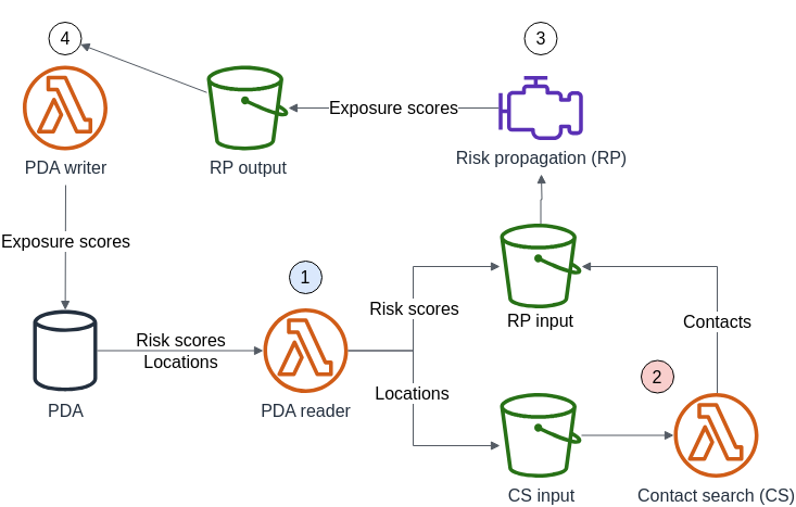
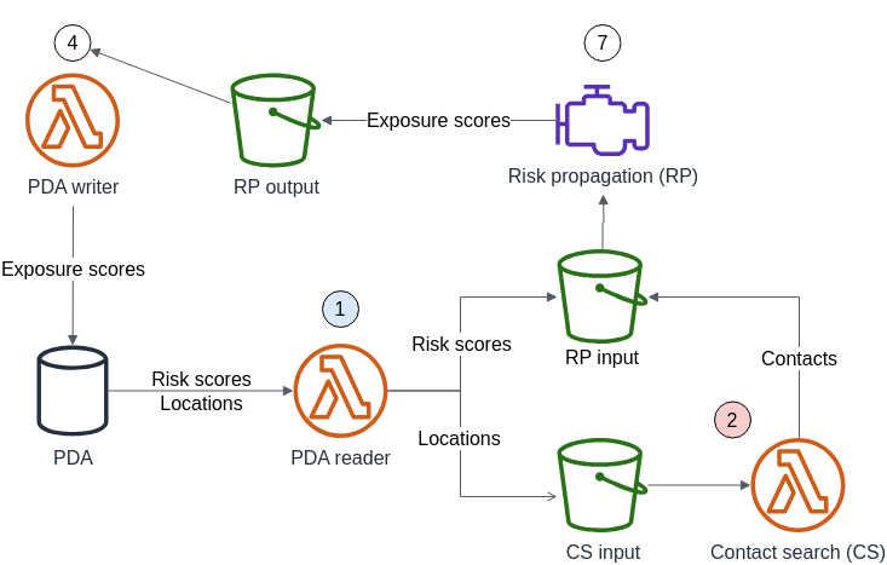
  <mxCell id="0" />
  <mxCell id="1" parent="0" />
  <mxCell id="2" value="PDA" style="outlineConnect=0;fontColor=#232F3E;gradientColor=none;fillColor=#232F3E;strokeColor=none;dashed=0;verticalLabelPosition=bottom;verticalAlign=top;align=center;html=1;fontSize=16;fontStyle=0;aspect=fixed;pointerEvents=1;shape=mxgraph.aws4.generic_database;" vertex="1" parent="1"><mxGeometry x="30" y="283.5" width="59" height="78" as="geometry" /></mxCell>
  <mxCell id="3" value="PDA reader" style="outlineConnect=0;fontColor=#232F3E;gradientColor=none;fillColor=#D05C17;strokeColor=none;dashed=0;verticalLabelPosition=bottom;verticalAlign=top;align=center;html=1;fontSize=16;fontStyle=0;aspect=fixed;pointerEvents=1;shape=mxgraph.aws4.lambda_function;" vertex="1" parent="1"><mxGeometry x="242" y="283.5" width="78" height="78" as="geometry" /></mxCell>
  <mxCell id="4" value="PDA writer" style="outlineConnect=0;fontColor=#232F3E;gradientColor=none;fillColor=#D05C17;strokeColor=none;dashed=0;verticalLabelPosition=bottom;verticalAlign=top;align=center;html=1;fontSize=16;fontStyle=0;aspect=fixed;pointerEvents=1;shape=mxgraph.aws4.lambda_function;" vertex="1" parent="1"><mxGeometry x="20.5" y="60" width="78" height="78" as="geometry" /></mxCell>
  <mxCell id="5" value="RP output" style="outlineConnect=0;fontColor=#232F3E;gradientColor=none;fillColor=#277116;strokeColor=none;dashed=0;verticalLabelPosition=bottom;verticalAlign=top;align=center;html=1;fontSize=16;fontStyle=0;aspect=fixed;pointerEvents=1;shape=mxgraph.aws4.bucket;" vertex="1" parent="1"><mxGeometry x="190" y="60" width="75" height="78" as="geometry" /></mxCell>
  <mxCell id="6" value="CS input" style="outlineConnect=0;fontColor=#232F3E;gradientColor=none;fillColor=#277116;strokeColor=none;dashed=0;verticalLabelPosition=bottom;verticalAlign=top;align=center;html=1;fontSize=16;fontStyle=0;aspect=fixed;pointerEvents=1;shape=mxgraph.aws4.bucket;" vertex="1" parent="1"><mxGeometry x="460" y="361.5" width="75" height="78" as="geometry" /></mxCell>
  <mxCell id="7" value="" style="outlineConnect=0;fontColor=#232F3E;gradientColor=none;fillColor=#277116;strokeColor=none;dashed=0;verticalLabelPosition=bottom;verticalAlign=top;align=center;html=1;fontSize=16;fontStyle=0;aspect=fixed;pointerEvents=1;shape=mxgraph.aws4.bucket;" vertex="1" parent="1"><mxGeometry x="460" y="205.5" width="75" height="78" as="geometry" /></mxCell>
  <mxCell id="8" value="Risk propagation (RP)" style="outlineConnect=0;fontColor=#232F3E;gradientColor=none;fillColor=#5A30B5;strokeColor=none;dashed=0;verticalLabelPosition=bottom;verticalAlign=top;align=center;html=1;fontSize=16;fontStyle=0;aspect=fixed;pointerEvents=1;shape=mxgraph.aws4.emr_engine;" vertex="1" parent="1"><mxGeometry x="458.5" y="69.5" width="78" height="59" as="geometry" /></mxCell>
  <mxCell id="9" value="Contact search (CS)" style="outlineConnect=0;fontColor=#232F3E;gradientColor=none;fillColor=#D05C17;strokeColor=none;dashed=0;verticalLabelPosition=bottom;verticalAlign=top;align=center;html=1;fontSize=16;fontStyle=0;aspect=fixed;pointerEvents=1;shape=mxgraph.aws4.lambda_function;" vertex="1" parent="1"><mxGeometry x="620" y="361.5" width="78" height="78" as="geometry" /></mxCell>
  <mxCell id="10" value="&lt;div style=&quot;font-size: 16px;&quot;&gt;Risk scores&lt;/div&gt;&lt;div style=&quot;font-size: 16px;&quot;&gt;Locations&lt;/div&gt;" style="html=1;endArrow=block;elbow=vertical;startArrow=none;endFill=1;strokeColor=#545B64;rounded=0;fontSize=16;labelBackgroundColor=none;" edge="1" parent="1" source="2" target="3"><mxGeometry width="100" relative="1" as="geometry"><mxPoint x="110" y="297.497" as="sourcePoint" /><mxPoint x="241" y="310.63" as="targetPoint" /></mxGeometry></mxCell>
  <mxCell id="11" value="" style="html=1;endArrow=block;elbow=vertical;startArrow=none;endFill=1;strokeColor=#545B64;rounded=0;fontSize=16;edgeStyle=orthogonalEdgeStyle;" edge="1" parent="1" source="3" target="7"><mxGeometry width="100" relative="1" as="geometry"><mxPoint x="249" y="277.497" as="sourcePoint" /><mxPoint x="380" y="290.63" as="targetPoint" /><Array as="points"><mxPoint x="380" y="323" /><mxPoint x="380" y="245" /></Array></mxGeometry></mxCell>
  <mxCell id="12" value="Risk scores" style="edgeLabel;html=1;align=center;verticalAlign=middle;resizable=0;points=[];fontSize=16;" connectable="0" vertex="1" parent="11"><mxGeometry x="-0.016" y="2" relative="1" as="geometry"><mxPoint x="2" y="8" as="offset" /></mxGeometry></mxCell>
- <mxCell id="13" value="" style="html=1;endArrow=block;elbow=vertical;startArrow=none;endFill=1;strokeColor=#545B64;rounded=0;fontSize=16;edgeStyle=orthogonalEdgeStyle;" edge="1" parent="1" source="3" target="6"><mxGeometry x="-0.231" y="10" width="100" relative="1" as="geometry"><mxPoint x="305.5" y="303.441" as="sourcePoint" /><mxPoint x="417.5" y="297.499" as="targetPoint" /><Array as="points"><mxPoint x="380" y="323" /><mxPoint x="380" y="410" /></Array><mxPoint y="1" as="offset" /></mxGeometry></mxCell>
+ <mxCell id="13" value="" style="html=1;endArrow=open;elbow=vertical;startArrow=none;endFill=1;strokeColor=#545B64;rounded=0;fontSize=16;edgeStyle=orthogonalEdgeStyle;" edge="1" parent="1" source="3" target="6"><mxGeometry x="-0.231" y="10" width="100" relative="1" as="geometry"><mxPoint x="305.5" y="303.441" as="sourcePoint" /><mxPoint x="417.5" y="297.499" as="targetPoint" /><Array as="points"><mxPoint x="380" y="323" /><mxPoint x="380" y="410" /></Array><mxPoint y="1" as="offset" /></mxGeometry></mxCell>
  <mxCell id="14" value="Locations" style="edgeLabel;html=1;align=center;verticalAlign=middle;resizable=0;points=[];fontSize=16;" connectable="0" vertex="1" parent="13"><mxGeometry x="-0.143" y="-2" relative="1" as="geometry"><mxPoint y="2" as="offset" /></mxGeometry></mxCell>
  <mxCell id="15" value="" style="html=1;endArrow=block;elbow=vertical;startArrow=none;endFill=1;strokeColor=#545B64;rounded=0;fontSize=16;edgeStyle=orthogonalEdgeStyle;" edge="1" parent="1" source="6" target="9"><mxGeometry width="100" relative="1" as="geometry"><mxPoint x="491.5" y="429.501" as="sourcePoint" /><mxPoint x="603.5" y="501.989" as="targetPoint" /><Array as="points" /></mxGeometry></mxCell>
  <mxCell id="16" value="" style="html=1;endArrow=block;elbow=vertical;startArrow=none;endFill=1;strokeColor=#545B64;rounded=0;fontSize=16;edgeStyle=orthogonalEdgeStyle;" edge="1" parent="1" source="9" target="7"><mxGeometry width="100" relative="1" as="geometry"><mxPoint x="571.5" y="270.926" as="sourcePoint" /><mxPoint x="702.598" y="139.5" as="targetPoint" /><Array as="points"><mxPoint x="660" y="245" /></Array></mxGeometry></mxCell>
  <mxCell id="17" value="Contacts" style="edgeLabel;html=1;align=center;verticalAlign=middle;resizable=0;points=[];fontSize=16;" connectable="0" vertex="1" parent="16"><mxGeometry x="-0.134" y="-3" relative="1" as="geometry"><mxPoint x="-4" y="39" as="offset" /></mxGeometry></mxCell>
  <mxCell id="18" value="" style="html=1;endArrow=block;elbow=vertical;startArrow=none;endFill=1;strokeColor=#545B64;rounded=0;fontSize=16;edgeStyle=orthogonalEdgeStyle;" edge="1" parent="1" source="7"><mxGeometry width="100" relative="1" as="geometry"><mxPoint x="656.5" y="149.5" as="sourcePoint" /><mxPoint x="498" y="160" as="targetPoint" /></mxGeometry></mxCell>
  <mxCell id="19" value="Exposure scores" style="html=1;endArrow=block;elbow=vertical;startArrow=none;endFill=1;strokeColor=#545B64;rounded=0;fontSize=16;edgeStyle=orthogonalEdgeStyle;" edge="1" parent="1" source="8" target="5"><mxGeometry width="100" relative="1" as="geometry"><mxPoint x="-30" y="150.775" as="sourcePoint" /><mxPoint x="105" y="29.498" as="targetPoint" /></mxGeometry></mxCell>
  <mxCell id="20" value="" style="html=1;endArrow=block;elbow=vertical;startArrow=none;endFill=1;strokeColor=#545B64;rounded=0;fontSize=16;" edge="1" parent="1" source="5" target="27"><mxGeometry width="100" relative="1" as="geometry"><mxPoint x="-44.884" y="95.573" as="sourcePoint" /><mxPoint x="-180" y="89.504" as="targetPoint" /></mxGeometry></mxCell>
  <mxCell id="21" value="" style="html=1;endArrow=block;elbow=vertical;startArrow=none;endFill=1;strokeColor=#545B64;rounded=0;fontSize=16;" edge="1" parent="1" target="2"><mxGeometry width="100" relative="1" as="geometry"><mxPoint x="60" y="170" as="sourcePoint" /><mxPoint x="30" y="273.706" as="targetPoint" /></mxGeometry></mxCell>
  <mxCell id="22" value="Exposure scores" style="edgeLabel;html=1;align=center;verticalAlign=middle;resizable=0;points=[];fontSize=16;" connectable="0" vertex="1" parent="21"><mxGeometry x="-0.099" relative="1" as="geometry"><mxPoint as="offset" /></mxGeometry></mxCell>
  <mxCell id="23" value="RP input" style="edgeLabel;html=1;align=center;verticalAlign=middle;resizable=0;points=[];fontSize=16;labelBackgroundColor=none;" vertex="1" connectable="0" parent="1"><mxGeometry x="496" y="294.998" as="geometry" /></mxCell>
  <mxCell id="24" value="1" style="ellipse;whiteSpace=wrap;html=1;aspect=fixed;fontSize=16;fillColor=#dae8fc;" vertex="1" parent="1"><mxGeometry x="266" y="240" width="30" height="30" as="geometry" /></mxCell>
  <mxCell id="25" value="2" style="ellipse;whiteSpace=wrap;html=1;aspect=fixed;fontSize=16;fillColor=#f8cecc;" vertex="1" parent="1"><mxGeometry x="590" y="331.5" width="30" height="30" as="geometry" /></mxCell>
- <mxCell id="26" value="3" style="ellipse;whiteSpace=wrap;html=1;aspect=fixed;fontSize=16;" vertex="1" parent="1"><mxGeometry x="482.5" y="20" width="30" height="30" as="geometry" /></mxCell>
+ <mxCell id="26" value="7" style="ellipse;whiteSpace=wrap;html=1;aspect=fixed;fontSize=16;" vertex="1" parent="1"><mxGeometry x="482.5" y="20" width="30" height="30" as="geometry" /></mxCell>
  <mxCell id="27" value="4" style="ellipse;whiteSpace=wrap;html=1;aspect=fixed;fontSize=16;" vertex="1" parent="1"><mxGeometry x="44.5" y="20" width="30" height="30" as="geometry" /></mxCell>
